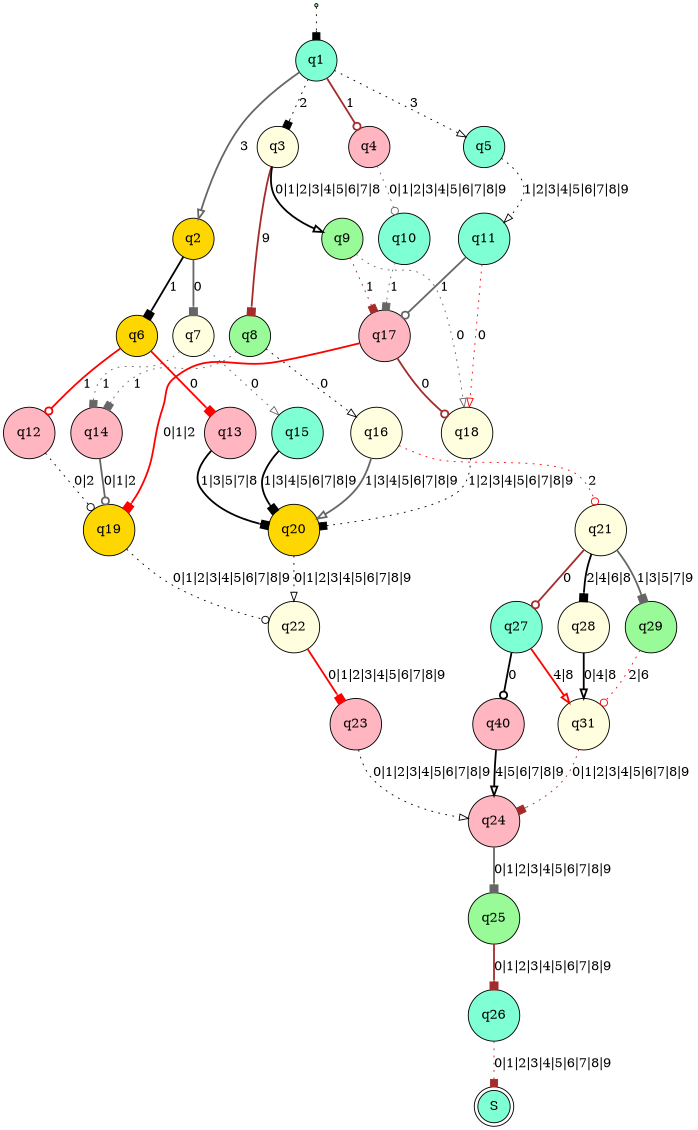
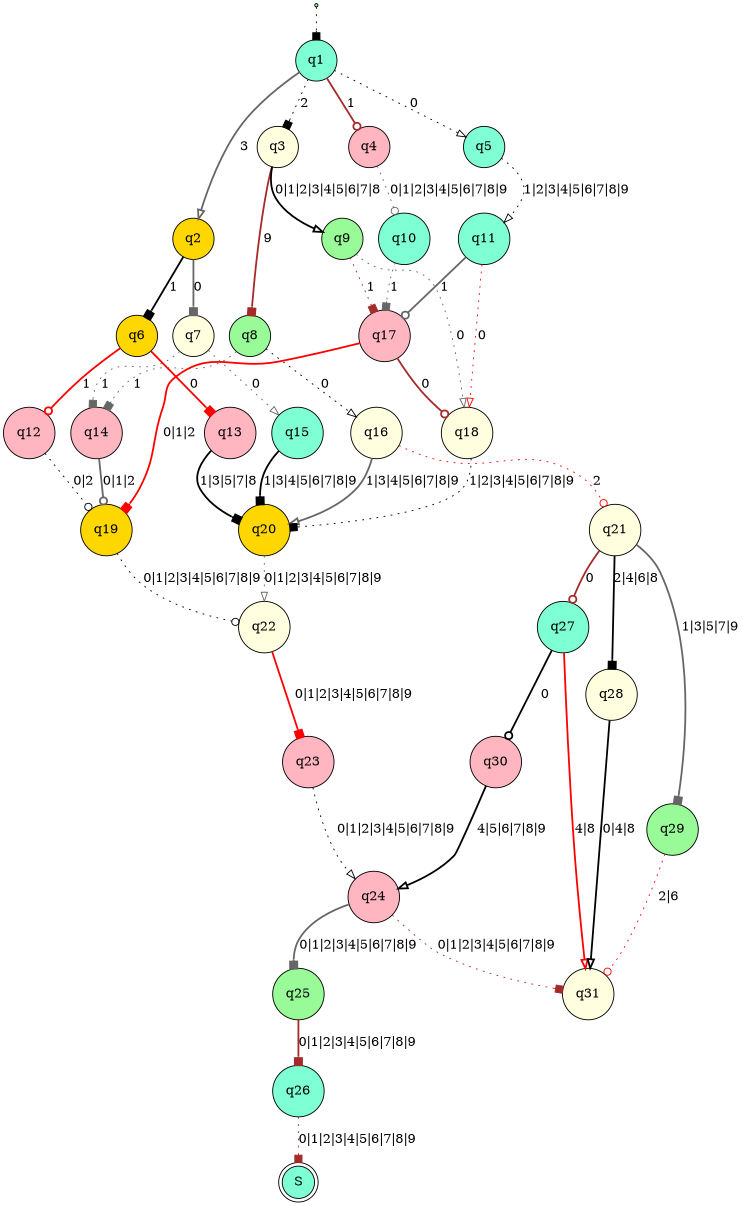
  digraph {
    fontname="Helvetica,Arial-sans-serif"
    node [fillcolor=aquamarine shape=circle style=filled]
    edge [arrowhead=box color=black style=bold]
    S [shape=doublecircle]
    qi [fillcolor=palegreen shape=point]
    q1
    q2 [fillcolor=gold]
    q3 [fillcolor=lightyellow]
    q4 [fillcolor=lightpink]
    q5
    q6 [fillcolor=gold]
    q7 [fillcolor=lightyellow]
    q8 [fillcolor=palegreen]
    q9 [fillcolor=palegreen]
    q10
    q11
    q12 [fillcolor=lightpink]
    q13 [fillcolor=lightpink]
    q14 [fillcolor=lightpink]
    q15
    q16 [fillcolor=lightyellow]
    q17 [fillcolor=lightpink]
    q18 [fillcolor=lightyellow]
    q19 [fillcolor=gold]
    q20 [fillcolor=gold]
    q21 [fillcolor=lightyellow]
    q22 [fillcolor=lightyellow]
    q27
    q28 [fillcolor=lightyellow]
    q29 [fillcolor=palegreen]
    q23 [fillcolor=lightpink]
-   q30 [fillcolor=lightpink label=q40]
+   q30 [fillcolor=lightpink]
    q31 [fillcolor=lightyellow]
    q24 [fillcolor=lightpink]
    q25 [fillcolor=palegreen]
    q26
    qi -> q1 [style=dotted]
    q1 -> q2 [arrowhead=onormal color=gray40 label=3]
    q1 -> q3 [label=2 style=dotted]
    q1 -> q4 [arrowhead=odot color=brown label=1]
-   q1 -> q5 [arrowhead=onormal label=3 style=dotted]
+   q1 -> q5 [arrowhead=onormal label=0 style=dotted]
    q2 -> q6 [label=1]
    q2 -> q7 [color=gray40 label=0]
    q3 -> q8 [color=brown label=9]
    q3 -> q9 [arrowhead=onormal label="0|1|2|3|4|5|6|7|8"]
    q4 -> q10 [arrowhead=odot color=gray40 label="0|1|2|3|4|5|6|7|8|9" style=dotted]
    q5 -> q11 [arrowhead=onormal label="1|2|3|4|5|6|7|8|9" style=dotted]
    q6 -> q12 [arrowhead=odot color=red label=1]
    q6 -> q13 [color=red label=0]
    q7 -> q14 [color=gray40 label=1 style=dotted]
    q7 -> q15 [arrowhead=onormal color=gray40 label=0 style=dotted]
    q8 -> q14 [color=gray40 label=1 style=dotted]
    q8 -> q16 [arrowhead=onormal label=0 style=dotted]
    q9 -> q17 [color=brown label=1 style=dotted]
    q9 -> q18 [arrowhead=onormal color=gray40 label=0 style=dotted]
    q10 -> q17 [color=gray40 label=1 style=dotted]
    q11 -> q17 [arrowhead=odot color=gray40 label=1]
    q11 -> q18 [arrowhead=onormal color=red label=0 style=dotted]
    q12 -> q19 [arrowhead=odot label="0|2" style=dotted]
    q13 -> q20 [label="1|3|5|7|8"]
    q14 -> q19 [arrowhead=odot color=gray40 label="0|1|2"]
    q15 -> q20 [label="1|3|4|5|6|7|8|9"]
    q16 -> q20 [arrowhead=onormal color=gray40 label="1|3|4|5|6|7|8|9"]
    q16 -> q21 [arrowhead=odot color=red label=2 style=dotted]
    q17 -> q18 [arrowhead=odot color=brown label=0]
    q17 -> q19 [color=red label="0|1|2"]
    q18 -> q20 [label="1|2|3|4|5|6|7|8|9" style=dotted]
    q19 -> q22 [arrowhead=odot label="0|1|2|3|4|5|6|7|8|9" style=dotted]
-   q20 -> q22 [arrowhead=onormal label="0|1|2|3|4|5|6|7|8|9" style=dotted]
+   q20 -> q22 [arrowhead=onormal color=gray40 label="0|1|2|3|4|5|6|7|8|9" style=dotted]
    q21 -> q27 [arrowhead=odot color=brown label=0]
    q21 -> q28 [label="2|4|6|8"]
    q21 -> q29 [color=gray40 label="1|3|5|7|9"]
    q22 -> q23 [color=red label="0|1|2|3|4|5|6|7|8|9"]
    q27 -> q30 [arrowhead=odot label=0]
    q27 -> q31 [arrowhead=onormal color=red label="4|8"]
    q28 -> q31 [arrowhead=onormal label="0|4|8"]
    q29 -> q31 [arrowhead=odot color=red label="2|6" style=dotted]
    q23 -> q24 [arrowhead=onormal label="0|1|2|3|4|5|6|7|8|9" style=dotted]
    q30 -> q24 [arrowhead=onormal label="4|5|6|7|8|9"]
-   q31 -> q24 [color=brown label="0|1|2|3|4|5|6|7|8|9" style=dotted]
+   q24 -> q31 [color=brown label="0|1|2|3|4|5|6|7|8|9" style=dotted]
    q24 -> q25 [color=gray40 label="0|1|2|3|4|5|6|7|8|9"]
    q25 -> q26 [color=brown label="0|1|2|3|4|5|6|7|8|9"]
    q26 -> S [color=brown label="0|1|2|3|4|5|6|7|8|9" style=dotted]
  }
